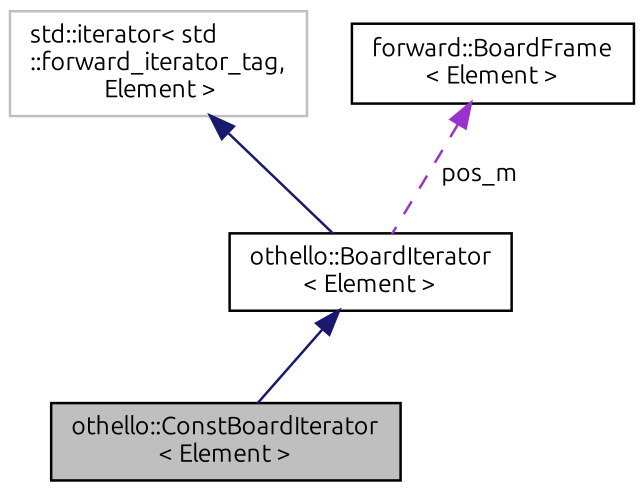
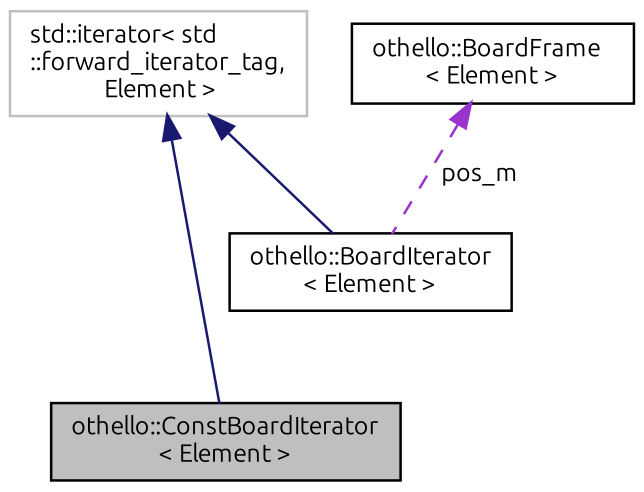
  digraph {
    fontname=Ubuntu
    rankdir=TB
    node [color=black fillcolor=white fontname=Ubuntu fontsize=10 shape=record style=filled]
    edge [color=midnightblue dir=back fontname=Ubuntu fontsize=10 labelfontname=Helvetica labelfontsize=10 style=solid]
    n1 [fillcolor=grey75 fontcolor=black height=0.2 label="othello::ConstBoardIterator\l\< Element \>" width=0.4]
    n2 [height=0.2 label="othello::BoardIterator\l\< Element \>" width=0.4]
    n3 [color=grey75 height=0.2 label="std::iterator\< std\l::forward_iterator_tag,\l Element \>" width=0.4]
-   n4 [height=0.2 label="forward::BoardFrame\l\< Element \>" width=0.4]
-   n2 -> n1
+   n4 [height=0.2 label="othello::BoardFrame\l\< Element \>" width=0.4]
+   n3 -> n1
    n3 -> n2
    n4 -> n2 [color=darkorchid3 label=" pos_m" style=dashed]
  }
